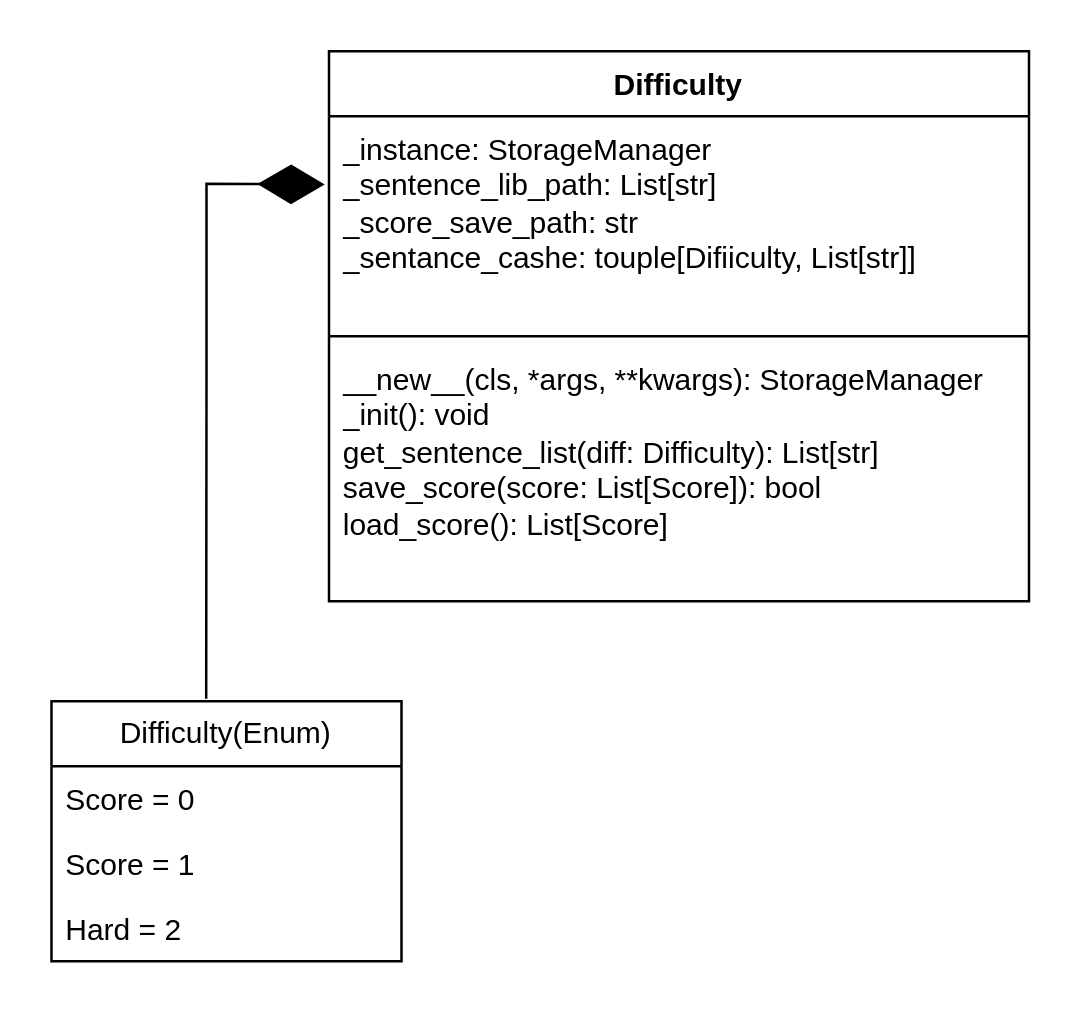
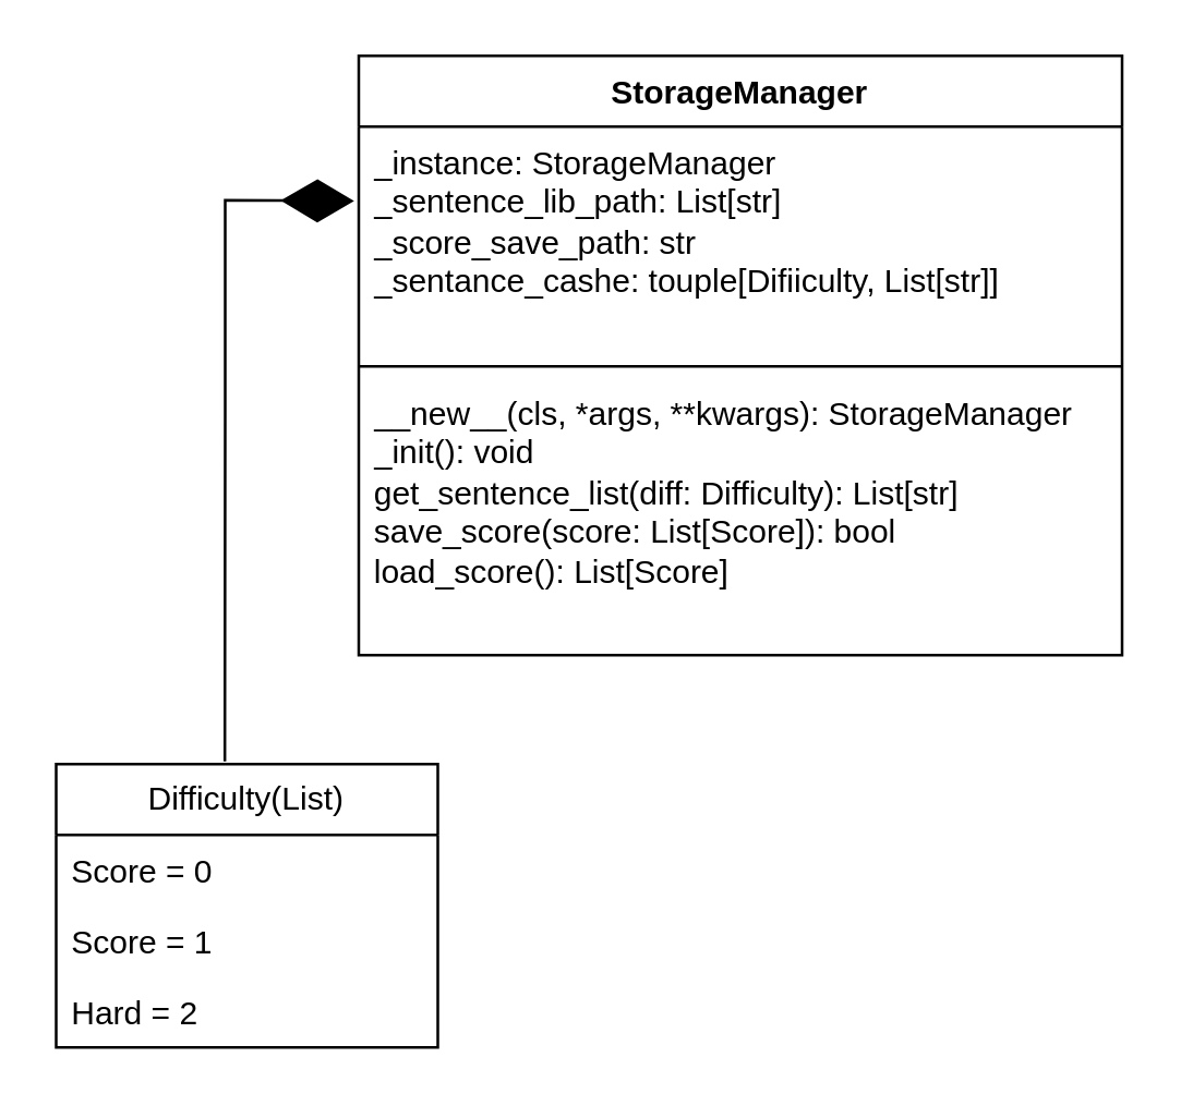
  <mxCell id="0" />
  <mxCell id="1" parent="0" />
- <mxCell id="2" value="Difficulty" style="swimlane;fontStyle=1;align=center;verticalAlign=top;childLayout=stackLayout;horizontal=1;startSize=26;horizontalStack=0;resizeParent=1;resizeParentMax=0;resizeLast=0;collapsible=1;marginBottom=0;whiteSpace=wrap;html=1;" vertex="1" parent="1"><mxGeometry x="131" y="20" width="280" height="220" as="geometry"><mxRectangle x="440" y="300" width="100" height="30" as="alternateBounds" /></mxGeometry></mxCell>
+ <mxCell id="2" value="StorageManager" style="swimlane;fontStyle=1;align=center;verticalAlign=top;childLayout=stackLayout;horizontal=1;startSize=26;horizontalStack=0;resizeParent=1;resizeParentMax=0;resizeLast=0;collapsible=1;marginBottom=0;whiteSpace=wrap;html=1;" vertex="1" parent="1"><mxGeometry x="131" y="20" width="280" height="220" as="geometry"><mxRectangle x="440" y="300" width="100" height="30" as="alternateBounds" /></mxGeometry></mxCell>
  <mxCell id="3" value="_instance: StorageManager&lt;div&gt;_sentence_lib_path: List[str]&lt;/div&gt;&lt;div&gt;_score_save_path: str&lt;/div&gt;&lt;div&gt;_sentance_cashe: touple[Difiiculty, List[str]]&lt;/div&gt;" style="text;strokeColor=none;fillColor=none;align=left;verticalAlign=top;spacingLeft=4;spacingRight=4;overflow=hidden;rotatable=0;points=[[0,0.5],[1,0.5]];portConstraint=eastwest;whiteSpace=wrap;html=1;" vertex="1" parent="2"><mxGeometry y="26" width="280" height="84" as="geometry" /></mxCell>
  <mxCell id="4" value="" style="line;strokeWidth=1;fillColor=none;align=left;verticalAlign=middle;spacingTop=-1;spacingLeft=3;spacingRight=3;rotatable=0;labelPosition=right;points=[];portConstraint=eastwest;strokeColor=inherit;" vertex="1" parent="2"><mxGeometry y="110" width="280" height="8" as="geometry" /></mxCell>
  <mxCell id="5" value="__new__(cls, *args, **kwargs&lt;span style=&quot;background-color: initial;&quot;&gt;): StorageManager&lt;/span&gt;&lt;br&gt;&lt;div&gt;_init(): void&lt;/div&gt;&lt;div&gt;get_sentence_list(diff: Difficulty): List[str]&lt;/div&gt;&lt;div&gt;save_score(score: List[Score]): bool&lt;/div&gt;&lt;div&gt;load_score(): List[Score]&lt;/div&gt;" style="text;strokeColor=none;fillColor=none;align=left;verticalAlign=top;spacingLeft=4;spacingRight=4;overflow=hidden;rotatable=0;points=[[0,0.5],[1,0.5]];portConstraint=eastwest;whiteSpace=wrap;html=1;" vertex="1" parent="2"><mxGeometry y="118" width="280" height="102" as="geometry" /></mxCell>
- <mxCell id="6" value="Difficulty(Enum)" style="swimlane;fontStyle=0;childLayout=stackLayout;horizontal=1;startSize=26;fillColor=none;horizontalStack=0;resizeParent=1;resizeParentMax=0;resizeLast=0;collapsible=1;marginBottom=0;whiteSpace=wrap;html=1;" vertex="1" parent="1"><mxGeometry x="20" y="280" width="140" height="104" as="geometry" /></mxCell>
+ <mxCell id="6" value="Difficulty(List)" style="swimlane;fontStyle=0;childLayout=stackLayout;horizontal=1;startSize=26;fillColor=none;horizontalStack=0;resizeParent=1;resizeParentMax=0;resizeLast=0;collapsible=1;marginBottom=0;whiteSpace=wrap;html=1;" vertex="1" parent="1"><mxGeometry x="20" y="280" width="140" height="104" as="geometry" /></mxCell>
  <mxCell id="7" value="Score = 0" style="text;strokeColor=none;fillColor=none;align=left;verticalAlign=top;spacingLeft=4;spacingRight=4;overflow=hidden;rotatable=0;points=[[0,0.5],[1,0.5]];portConstraint=eastwest;whiteSpace=wrap;html=1;" vertex="1" parent="6"><mxGeometry y="26" width="140" height="26" as="geometry" /></mxCell>
  <mxCell id="8" value="Score = 1" style="text;strokeColor=none;fillColor=none;align=left;verticalAlign=top;spacingLeft=4;spacingRight=4;overflow=hidden;rotatable=0;points=[[0,0.5],[1,0.5]];portConstraint=eastwest;whiteSpace=wrap;html=1;" vertex="1" parent="6"><mxGeometry y="52" width="140" height="26" as="geometry" /></mxCell>
  <mxCell id="9" value="Hard = 2" style="text;strokeColor=none;fillColor=none;align=left;verticalAlign=top;spacingLeft=4;spacingRight=4;overflow=hidden;rotatable=0;points=[[0,0.5],[1,0.5]];portConstraint=eastwest;whiteSpace=wrap;html=1;" vertex="1" parent="6"><mxGeometry y="78" width="140" height="26" as="geometry" /></mxCell>
  <mxCell id="10" value="" style="endArrow=diamondThin;endFill=1;endSize=24;html=1;rounded=0;exitX=0.442;exitY=-0.01;exitDx=0;exitDy=0;exitPerimeter=0;entryX=-0.006;entryY=0.325;entryDx=0;entryDy=0;entryPerimeter=0;" edge="1" parent="1" source="6" target="3"><mxGeometry width="160" relative="1" as="geometry"><mxPoint x="220" y="200" as="sourcePoint" /><mxPoint x="380" y="200" as="targetPoint" /><Array as="points"><mxPoint x="82" y="151" /><mxPoint x="82" y="73" /></Array></mxGeometry></mxCell>
